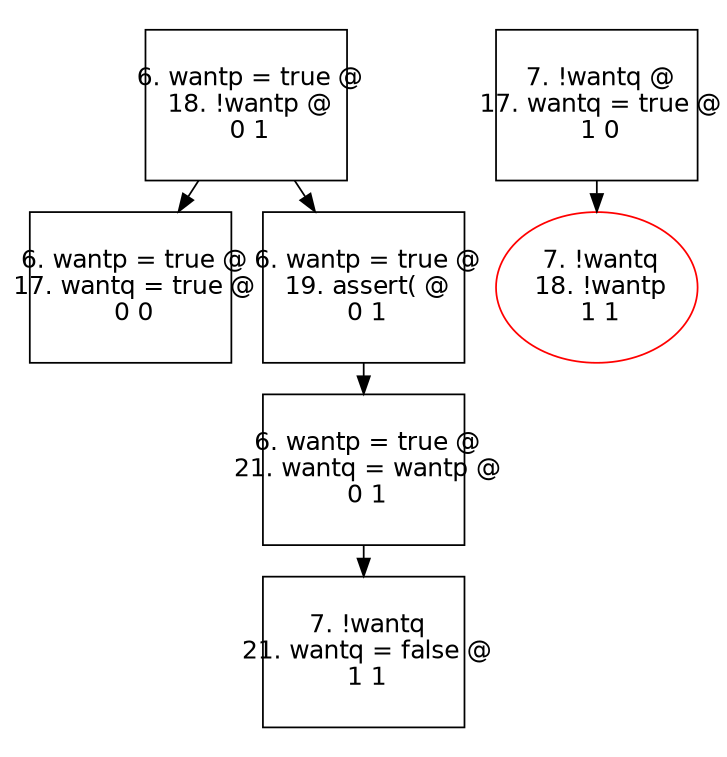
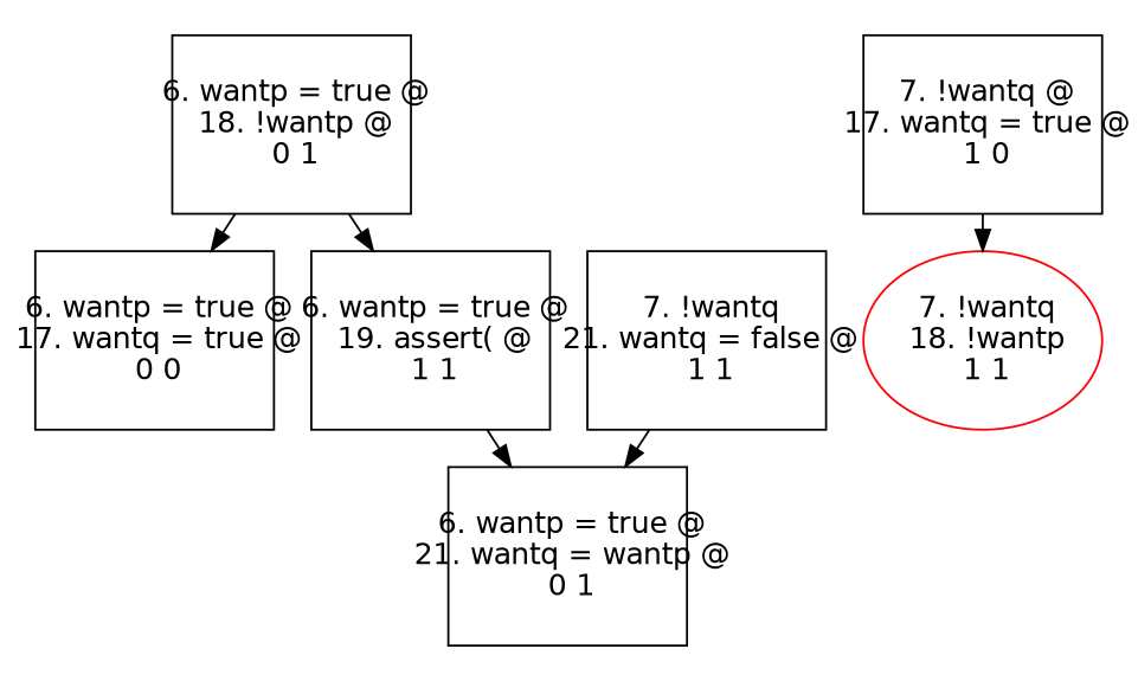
  digraph {
    ranksep=.25
    node [fixedsize=true fontname=Helvetica fontsize=14 peripheries=1 shape=box]
    n1 [height=1.2 label=" 6. wantp = true @\n 17. wantq = true @\n 0 0\n" width=1.6]
    n2 [height=1.2 label=" 6. wantp = true @\n 18. !wantp @\n 0 1\n" width=1.6]
-   n3 [height=1.2 label=" 6. wantp = true @\n 19. assert( @\n 0 1\n" width=1.6]
+   n3 [height=1.2 label=" 6. wantp = true @\n 19. assert( @\n 1 1\n" width=1.6]
    n4 [height=1.2 label=" 6. wantp = true @\n 21. wantq = wantp @\n 0 1\n" width=1.6]
    n5 [height=1.2 label=" 7. !wantq\n 21. wantq = false @\n 1 1\n" width=1.6]
    n6 [height=1.2 label=" 7. !wantq @\n 17. wantq = true @\n 1 0\n" width=1.6]
    n7 [color=red height=1.2 label=" 7. !wantq\n 18. !wantp\n 1 1\n" shape=ellipse width=1.6]
    n2 -> n1
    n2 -> n3
    n3 -> n4
-   n4 -> n5
+   n5 -> n4
    n6 -> n7
  }
